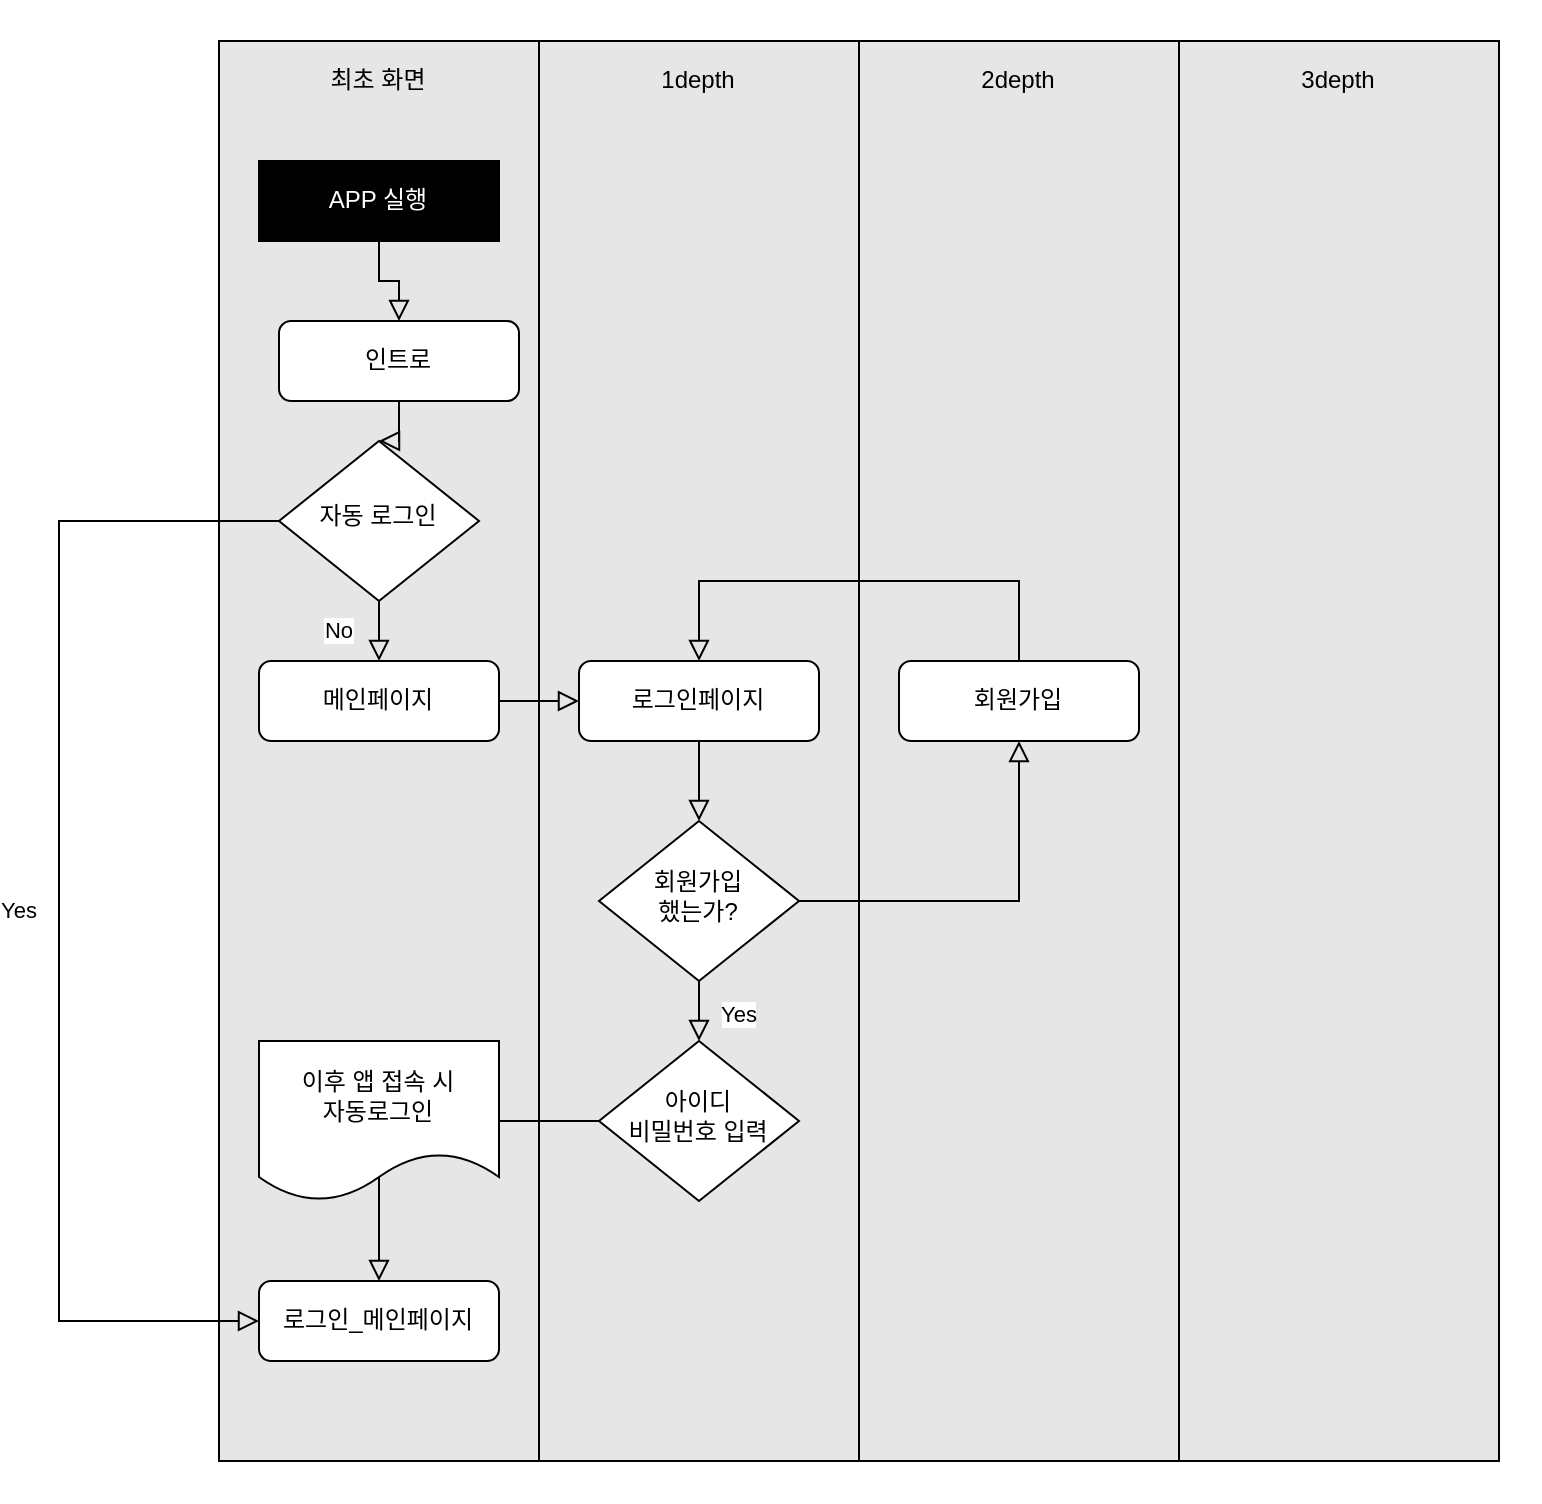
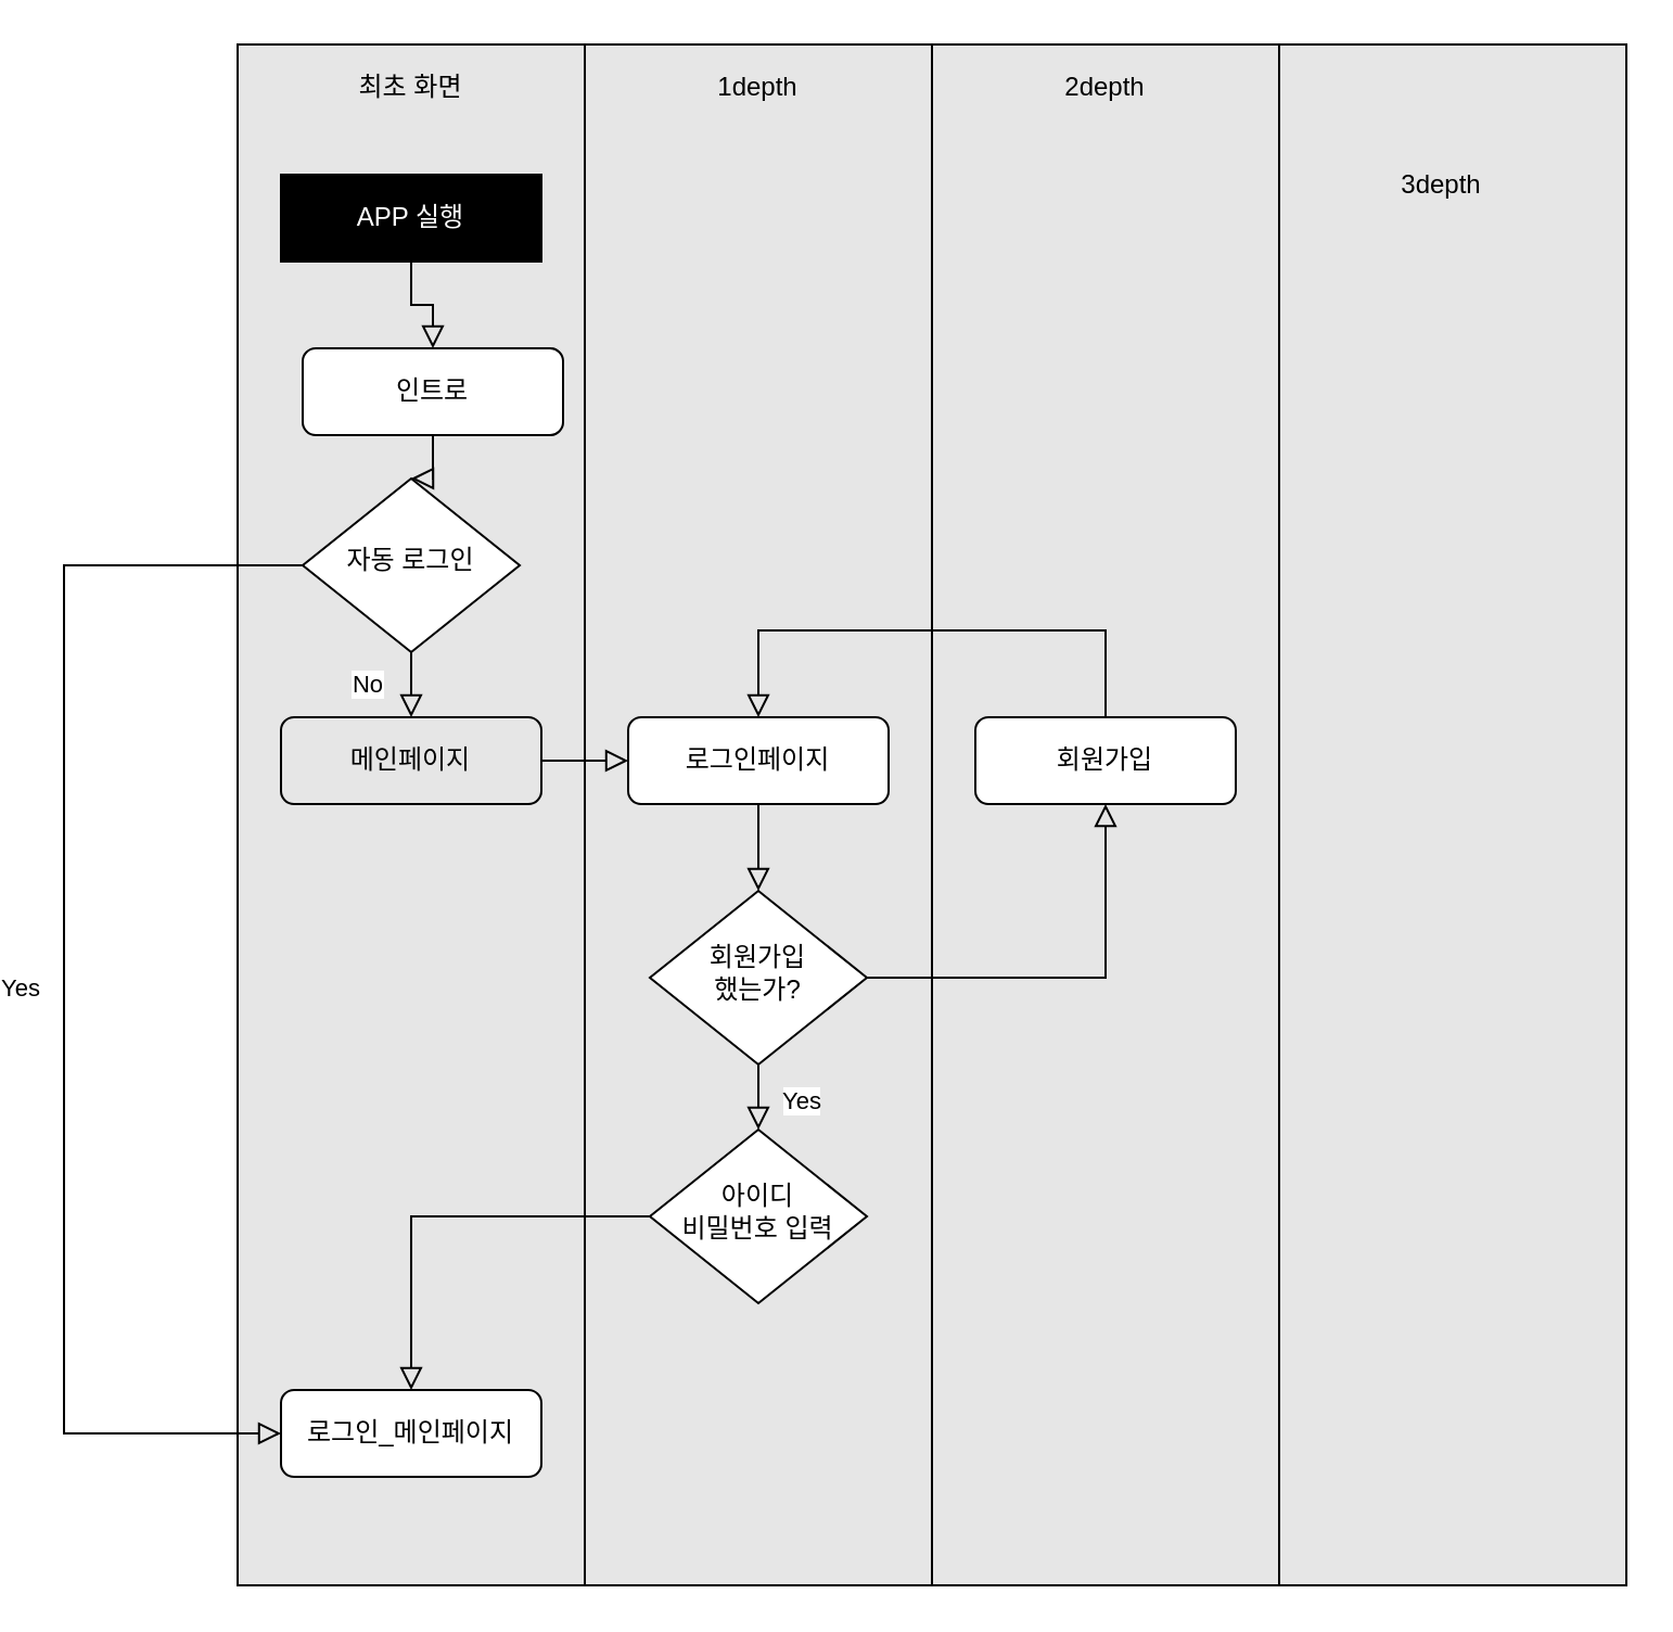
  <mxCell id="0" />
  <mxCell id="1" parent="0" />
  <mxCell id="2" value="" style="rounded=0;whiteSpace=wrap;html=1;fillColor=#E6E6E6;fontColor=#000000;" vertex="1" parent="1"><mxGeometry x="420" y="20" width="160" height="710" as="geometry" /></mxCell>
  <mxCell id="3" value="" style="rounded=0;whiteSpace=wrap;html=1;fillColor=#E6E6E6;fontColor=#000000;" vertex="1" parent="1"><mxGeometry x="260" y="20" width="160" height="710" as="geometry" /></mxCell>
  <mxCell id="4" value="" style="rounded=0;whiteSpace=wrap;html=1;fillColor=#E6E6E6;fontColor=#000000;" vertex="1" parent="1"><mxGeometry x="100" y="20" width="160" height="710" as="geometry" /></mxCell>
  <mxCell id="5" value="" style="rounded=0;html=1;jettySize=auto;orthogonalLoop=1;fontSize=11;endArrow=block;endFill=0;endSize=8;strokeWidth=1;shadow=0;labelBackgroundColor=none;edgeStyle=orthogonalEdgeStyle;" parent="1" source="6" target="8" edge="1"><mxGeometry relative="1" as="geometry" /></mxCell>
  <mxCell id="6" value="APP 실행" style="rounded=0;whiteSpace=wrap;html=1;fontSize=12;glass=0;strokeWidth=1;shadow=0;fillColor=#000000;fontColor=#FFFFFF;" parent="1" vertex="1"><mxGeometry x="120" y="80" width="120" height="40" as="geometry" /></mxCell>
  <mxCell id="7" style="edgeStyle=orthogonalEdgeStyle;rounded=0;orthogonalLoop=1;jettySize=auto;html=1;fontColor=#FFFFFF;endArrow=block;endFill=0;endSize=8;entryX=0.5;entryY=0;entryDx=0;entryDy=0;" edge="1" parent="1" source="8" target="14"><mxGeometry relative="1" as="geometry" /></mxCell>
  <mxCell id="8" value="인트로" style="rounded=1;whiteSpace=wrap;html=1;fontSize=12;glass=0;strokeWidth=1;shadow=0;" vertex="1" parent="1"><mxGeometry x="130" y="160" width="120" height="40" as="geometry" /></mxCell>
  <mxCell id="9" style="edgeStyle=orthogonalEdgeStyle;rounded=0;orthogonalLoop=1;jettySize=auto;html=1;entryX=0;entryY=0.5;entryDx=0;entryDy=0;endArrow=block;endFill=0;endSize=8;fontColor=#000000;" edge="1" parent="1" source="10" target="16"><mxGeometry relative="1" as="geometry"><mxPoint x="180" y="450" as="targetPoint" /></mxGeometry></mxCell>
- <mxCell id="10" value="메인페이지" style="rounded=1;whiteSpace=wrap;html=1;fontSize=12;glass=0;strokeWidth=1;shadow=0;" vertex="1" parent="1"><mxGeometry x="120" y="330" width="120" height="40" as="geometry" /></mxCell>
+ <mxCell id="10" value="메인페이지" style="rounded=1;whiteSpace=wrap;html=1;fontSize=12;glass=0;strokeWidth=1;shadow=0;fillColor=#e6e6e6;" vertex="1" parent="1"><mxGeometry x="120" y="330" width="120" height="40" as="geometry" /></mxCell>
  <mxCell id="11" value="로그인_메인페이지" style="rounded=1;whiteSpace=wrap;html=1;fontSize=12;glass=0;strokeWidth=1;shadow=0;" vertex="1" parent="1"><mxGeometry x="120" y="640" width="120" height="40" as="geometry" /></mxCell>
  <mxCell id="12" value="No" style="edgeStyle=orthogonalEdgeStyle;rounded=0;orthogonalLoop=1;jettySize=auto;html=1;entryX=0.5;entryY=0;entryDx=0;entryDy=0;endArrow=block;endFill=0;endSize=8;fontColor=#000000;" edge="1" parent="1" source="14" target="10"><mxGeometry y="20" relative="1" as="geometry"><mxPoint as="offset" /></mxGeometry></mxCell>
  <mxCell id="13" value="Yes" style="edgeStyle=orthogonalEdgeStyle;rounded=0;orthogonalLoop=1;jettySize=auto;html=1;entryX=0;entryY=0.5;entryDx=0;entryDy=0;endArrow=block;endFill=0;endSize=8;fontColor=#000000;jumpStyle=none;" edge="1" parent="1" source="14" target="11"><mxGeometry x="0.0" y="-20" relative="1" as="geometry"><Array as="points"><mxPoint x="20" y="260" /><mxPoint x="20" y="660" /></Array><mxPoint as="offset" /></mxGeometry></mxCell>
  <mxCell id="14" value="자동 로그인" style="rhombus;whiteSpace=wrap;html=1;shadow=0;fontFamily=Helvetica;fontSize=12;align=center;strokeWidth=1;spacing=6;spacingTop=-4;rounded=0;" vertex="1" parent="1"><mxGeometry x="130" y="220" width="100" height="80" as="geometry" /></mxCell>
  <mxCell id="15" style="edgeStyle=orthogonalEdgeStyle;rounded=0;orthogonalLoop=1;jettySize=auto;html=1;endArrow=block;endFill=0;endSize=8;fontColor=#000000;entryX=0.5;entryY=0;entryDx=0;entryDy=0;exitX=0.5;exitY=1;exitDx=0;exitDy=0;" edge="1" parent="1" source="16" target="21"><mxGeometry relative="1" as="geometry"><Array as="points"><mxPoint x="340" y="400" /><mxPoint x="340" y="400" /></Array></mxGeometry></mxCell>
  <mxCell id="16" value="로그인페이지" style="rounded=1;whiteSpace=wrap;html=1;fontSize=12;glass=0;strokeWidth=1;shadow=0;" vertex="1" parent="1"><mxGeometry x="280" y="330" width="120" height="40" as="geometry" /></mxCell>
  <mxCell id="17" style="edgeStyle=orthogonalEdgeStyle;rounded=0;orthogonalLoop=1;jettySize=auto;html=1;endArrow=block;endFill=0;endSize=8;fontColor=#000000;" edge="1" parent="1" source="18" target="11"><mxGeometry relative="1" as="geometry" /></mxCell>
  <mxCell id="18" value="아이디&lt;br&gt;비밀번호 입력" style="rhombus;whiteSpace=wrap;html=1;shadow=0;fontFamily=Helvetica;fontSize=12;align=center;strokeWidth=1;spacing=6;spacingTop=-4;rounded=0;" vertex="1" parent="1"><mxGeometry x="290" y="520" width="100" height="80" as="geometry" /></mxCell>
  <mxCell id="19" value="Yes" style="edgeStyle=orthogonalEdgeStyle;rounded=0;orthogonalLoop=1;jettySize=auto;html=1;endArrow=block;endFill=0;endSize=8;fontColor=#000000;" edge="1" parent="1" source="21" target="18"><mxGeometry x="-0.333" y="20" relative="1" as="geometry"><mxPoint as="offset" /></mxGeometry></mxCell>
  <mxCell id="20" style="edgeStyle=orthogonalEdgeStyle;rounded=0;orthogonalLoop=1;jettySize=auto;html=1;entryX=0.5;entryY=1;entryDx=0;entryDy=0;endArrow=block;endFill=0;endSize=8;fontColor=#000000;exitX=1;exitY=0.5;exitDx=0;exitDy=0;" edge="1" parent="1" source="21" target="23"><mxGeometry relative="1" as="geometry"><Array as="points"><mxPoint x="500" y="450" /></Array></mxGeometry></mxCell>
  <mxCell id="21" value="회원가입&lt;br&gt;했는가?" style="rhombus;whiteSpace=wrap;html=1;shadow=0;fontFamily=Helvetica;fontSize=12;align=center;strokeWidth=1;spacing=6;spacingTop=-4;rounded=0;" vertex="1" parent="1"><mxGeometry x="290" y="410" width="100" height="80" as="geometry" /></mxCell>
  <mxCell id="22" style="edgeStyle=orthogonalEdgeStyle;rounded=0;orthogonalLoop=1;jettySize=auto;html=1;entryX=0.5;entryY=0;entryDx=0;entryDy=0;endArrow=block;endFill=0;endSize=8;fontColor=#000000;" edge="1" parent="1" source="23" target="16"><mxGeometry relative="1" as="geometry"><Array as="points"><mxPoint x="500" y="290" /><mxPoint x="340" y="290" /></Array></mxGeometry></mxCell>
  <mxCell id="23" value="회원가입" style="rounded=1;whiteSpace=wrap;html=1;fontSize=12;glass=0;strokeWidth=1;shadow=0;" vertex="1" parent="1"><mxGeometry x="440" y="330" width="120" height="40" as="geometry" /></mxCell>
- <mxCell id="24" value="이후 앱 접속 시&lt;br&gt;자동로그인" style="shape=document;whiteSpace=wrap;html=1;boundedLbl=1;rounded=0;" vertex="1" parent="1"><mxGeometry x="120" y="520" width="120" height="80" as="geometry" /></mxCell>
  <mxCell id="25" value="" style="rounded=0;whiteSpace=wrap;html=1;fillColor=#E6E6E6;fontColor=#000000;" vertex="1" parent="1"><mxGeometry x="580" y="20" width="160" height="710" as="geometry" /></mxCell>
  <mxCell id="26" value="최초 화면" style="text;html=1;strokeColor=none;fillColor=none;align=center;verticalAlign=middle;whiteSpace=wrap;rounded=0;fontColor=#000000;" vertex="1" parent="1"><mxGeometry x="150" width="60" height="20" as="geometry" y="30" /></mxCell>
  <mxCell id="27" value="1depth" style="text;html=1;strokeColor=none;fillColor=none;align=center;verticalAlign=middle;whiteSpace=wrap;rounded=0;fontColor=#000000;" vertex="1" parent="1"><mxGeometry x="310" width="60" height="20" as="geometry" y="30" /></mxCell>
  <mxCell id="28" value="2depth" style="text;html=1;strokeColor=none;fillColor=none;align=center;verticalAlign=middle;whiteSpace=wrap;rounded=0;fontColor=#000000;" vertex="1" parent="1"><mxGeometry x="470" width="60" height="20" as="geometry" y="30" /></mxCell>
- <mxCell id="29" value="3depth" style="text;html=1;strokeColor=none;fillColor=none;align=center;verticalAlign=middle;whiteSpace=wrap;rounded=0;fontColor=#000000;" vertex="1" parent="1"><mxGeometry x="630" width="60" height="20" as="geometry" y="30" /></mxCell>
+ <mxCell id="29" value="3depth" style="text;html=1;strokeColor=none;fillColor=none;align=center;verticalAlign=middle;whiteSpace=wrap;rounded=0;fontColor=#000000;" vertex="1" parent="1"><mxGeometry x="625" y="75" width="60" height="20" as="geometry" /></mxCell>
